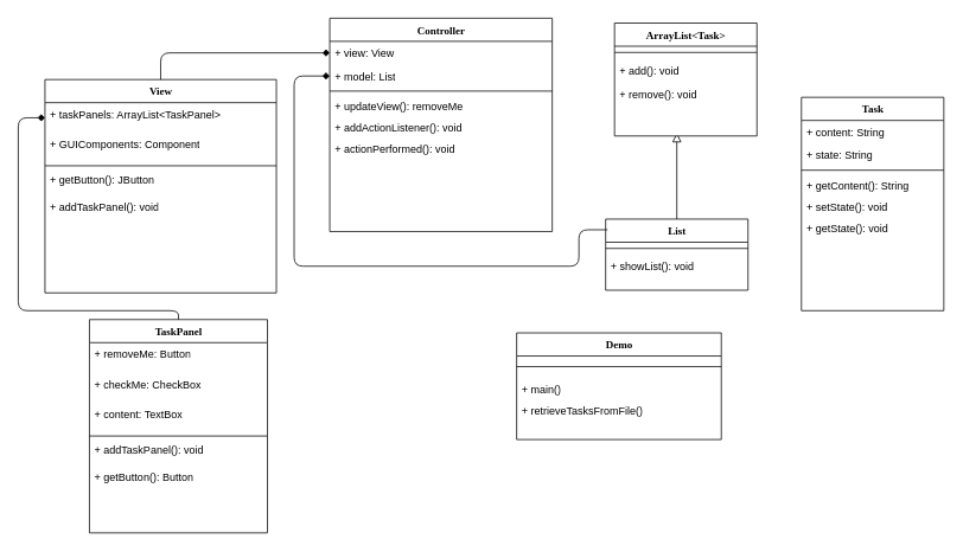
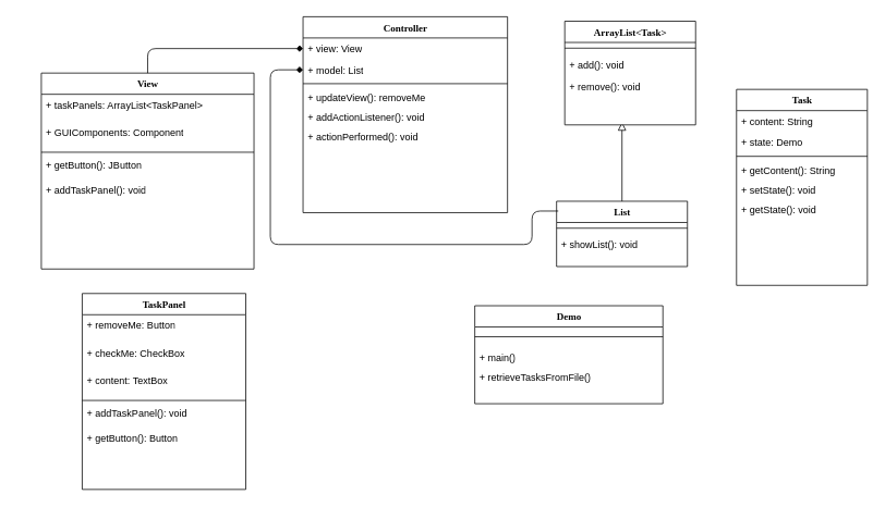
  <mxCell id="0" />
  <mxCell id="1" parent="0" />
  <mxCell id="2" value="View" style="swimlane;html=1;fontStyle=1;align=center;verticalAlign=top;childLayout=stackLayout;horizontal=1;startSize=26;horizontalStack=0;resizeParent=1;resizeLast=0;collapsible=1;marginBottom=0;swimlaneFillColor=#ffffff;rounded=0;shadow=0;comic=0;labelBackgroundColor=none;strokeColor=#000000;strokeWidth=1;fillColor=none;fontFamily=Verdana;fontSize=12;fontColor=#000000;" parent="1" vertex="1"><mxGeometry x="50" y="89" width="260" height="240" as="geometry" /></mxCell>
  <mxCell id="3" value="+ taskPanels: ArrayList&amp;lt;TaskPanel&amp;gt;" style="text;html=1;strokeColor=none;fillColor=none;align=left;verticalAlign=top;spacingLeft=4;spacingRight=4;whiteSpace=wrap;overflow=hidden;rotatable=0;points=[[0,0.5],[1,0.5]];portConstraint=eastwest;" parent="2" vertex="1"><mxGeometry y="26" width="260" height="34" as="geometry" /></mxCell>
  <mxCell id="4" value="+ GUIComponents: Component" style="text;html=1;strokeColor=none;fillColor=none;align=left;verticalAlign=top;spacingLeft=4;spacingRight=4;whiteSpace=wrap;overflow=hidden;rotatable=0;points=[[0,0.5],[1,0.5]];portConstraint=eastwest;" vertex="1" parent="2"><mxGeometry y="60" width="260" height="34" as="geometry" /></mxCell>
  <mxCell id="5" value="" style="line;html=1;strokeWidth=1;fillColor=none;align=left;verticalAlign=middle;spacingTop=-1;spacingLeft=3;spacingRight=3;rotatable=0;labelPosition=right;points=[];portConstraint=eastwest;" parent="2" vertex="1"><mxGeometry y="94" width="260" height="6" as="geometry" /></mxCell>
  <mxCell id="6" value="+ getButton(): JButton" style="text;html=1;strokeColor=none;fillColor=none;align=left;verticalAlign=top;spacingLeft=4;spacingRight=4;whiteSpace=wrap;overflow=hidden;rotatable=0;points=[[0,0.5],[1,0.5]];portConstraint=eastwest;" vertex="1" parent="2"><mxGeometry y="100" width="260" height="30" as="geometry" /></mxCell>
  <mxCell id="7" value="+ addTaskPanel(): void" style="text;html=1;strokeColor=none;fillColor=none;align=left;verticalAlign=top;spacingLeft=4;spacingRight=4;whiteSpace=wrap;overflow=hidden;rotatable=0;points=[[0,0.5],[1,0.5]];portConstraint=eastwest;" parent="2" vertex="1"><mxGeometry y="130" width="260" height="30" as="geometry" /></mxCell>
  <mxCell id="8" value="Controller" style="swimlane;html=1;fontStyle=1;align=center;verticalAlign=top;childLayout=stackLayout;horizontal=1;startSize=26;horizontalStack=0;resizeParent=1;resizeLast=0;collapsible=1;marginBottom=0;swimlaneFillColor=#ffffff;rounded=0;shadow=0;comic=0;labelBackgroundColor=none;strokeColor=#000000;strokeWidth=1;fillColor=none;fontFamily=Verdana;fontSize=12;fontColor=#000000;" parent="1" vertex="1"><mxGeometry x="370" y="20" width="250" height="240" as="geometry" /></mxCell>
  <mxCell id="9" value="+ view: View" style="text;html=1;strokeColor=none;fillColor=none;align=left;verticalAlign=top;spacingLeft=4;spacingRight=4;whiteSpace=wrap;overflow=hidden;rotatable=0;points=[[0,0.5],[1,0.5]];portConstraint=eastwest;" parent="8" vertex="1"><mxGeometry y="26" width="250" height="26" as="geometry" /></mxCell>
  <mxCell id="10" value="+ model: List" style="text;html=1;strokeColor=none;fillColor=none;align=left;verticalAlign=top;spacingLeft=4;spacingRight=4;whiteSpace=wrap;overflow=hidden;rotatable=0;points=[[0,0.5],[1,0.5]];portConstraint=eastwest;" parent="8" vertex="1"><mxGeometry y="52" width="250" height="26" as="geometry" /></mxCell>
  <mxCell id="11" value="" style="line;html=1;strokeWidth=1;fillColor=none;align=left;verticalAlign=middle;spacingTop=-1;spacingLeft=3;spacingRight=3;rotatable=0;labelPosition=right;points=[];portConstraint=eastwest;" parent="8" vertex="1"><mxGeometry y="78" width="250" height="8" as="geometry" /></mxCell>
  <mxCell id="12" value="+ updateView(): removeMe" style="text;html=1;strokeColor=none;fillColor=none;align=left;verticalAlign=top;spacingLeft=4;spacingRight=4;whiteSpace=wrap;overflow=hidden;rotatable=0;points=[[0,0.5],[1,0.5]];portConstraint=eastwest;" parent="8" vertex="1"><mxGeometry y="86" width="250" height="24" as="geometry" /></mxCell>
  <mxCell id="13" value="+ addActionListener(): void" style="text;html=1;strokeColor=none;fillColor=none;align=left;verticalAlign=top;spacingLeft=4;spacingRight=4;whiteSpace=wrap;overflow=hidden;rotatable=0;points=[[0,0.5],[1,0.5]];portConstraint=eastwest;" vertex="1" parent="8"><mxGeometry y="110" width="250" height="24" as="geometry" /></mxCell>
  <mxCell id="14" value="+ actionPerformed(): void" style="text;html=1;strokeColor=none;fillColor=none;align=left;verticalAlign=top;spacingLeft=4;spacingRight=4;whiteSpace=wrap;overflow=hidden;rotatable=0;points=[[0,0.5],[1,0.5]];portConstraint=eastwest;" vertex="1" parent="8"><mxGeometry y="134" width="250" height="24" as="geometry" /></mxCell>
  <mxCell id="15" value="List" style="swimlane;html=1;fontStyle=1;align=center;verticalAlign=top;childLayout=stackLayout;horizontal=1;startSize=26;horizontalStack=0;resizeParent=1;resizeLast=0;collapsible=1;marginBottom=0;swimlaneFillColor=#ffffff;rounded=0;shadow=0;comic=0;labelBackgroundColor=none;strokeColor=#000000;strokeWidth=1;fillColor=none;fontFamily=Verdana;fontSize=12;fontColor=#000000;" vertex="1" parent="1"><mxGeometry x="680" y="246" width="160" height="80" as="geometry" /></mxCell>
  <mxCell id="16" value="" style="line;html=1;strokeWidth=1;fillColor=none;align=left;verticalAlign=middle;spacingTop=-1;spacingLeft=3;spacingRight=3;rotatable=0;labelPosition=right;points=[];portConstraint=eastwest;" vertex="1" parent="15"><mxGeometry y="26" width="160" height="14" as="geometry" /></mxCell>
  <mxCell id="17" value="+ showList(): void" style="text;html=1;strokeColor=none;fillColor=none;align=left;verticalAlign=top;spacingLeft=4;spacingRight=4;whiteSpace=wrap;overflow=hidden;rotatable=0;points=[[0,0.5],[1,0.5]];portConstraint=eastwest;" vertex="1" parent="15"><mxGeometry y="40" width="160" height="26" as="geometry" /></mxCell>
  <mxCell id="18" value="Demo" style="swimlane;html=1;fontStyle=1;align=center;verticalAlign=top;childLayout=stackLayout;horizontal=1;startSize=26;horizontalStack=0;resizeParent=1;resizeLast=0;collapsible=1;marginBottom=0;swimlaneFillColor=#ffffff;rounded=0;shadow=0;comic=0;labelBackgroundColor=none;strokeColor=#000000;strokeWidth=1;fillColor=none;fontFamily=Verdana;fontSize=12;fontColor=#000000;" vertex="1" parent="1"><mxGeometry x="580" y="374" width="230" height="120" as="geometry" /></mxCell>
  <mxCell id="19" value="" style="line;html=1;strokeWidth=1;fillColor=none;align=left;verticalAlign=middle;spacingTop=-1;spacingLeft=3;spacingRight=3;rotatable=0;labelPosition=right;points=[];portConstraint=eastwest;" vertex="1" parent="18"><mxGeometry y="26" width="230" height="24" as="geometry" /></mxCell>
  <mxCell id="20" value="+ main()" style="text;html=1;strokeColor=none;fillColor=none;align=left;verticalAlign=top;spacingLeft=4;spacingRight=4;whiteSpace=wrap;overflow=hidden;rotatable=0;points=[[0,0.5],[1,0.5]];portConstraint=eastwest;" vertex="1" parent="18"><mxGeometry y="50" width="230" height="24" as="geometry" /></mxCell>
  <mxCell id="21" value="+ retrieveTasksFromFile()" style="text;html=1;strokeColor=none;fillColor=none;align=left;verticalAlign=top;spacingLeft=4;spacingRight=4;whiteSpace=wrap;overflow=hidden;rotatable=0;points=[[0,0.5],[1,0.5]];portConstraint=eastwest;" vertex="1" parent="18"><mxGeometry y="74" width="230" height="36" as="geometry" /></mxCell>
  <mxCell id="22" value="Task" style="swimlane;html=1;fontStyle=1;align=center;verticalAlign=top;childLayout=stackLayout;horizontal=1;startSize=26;horizontalStack=0;resizeParent=1;resizeLast=0;collapsible=1;marginBottom=0;swimlaneFillColor=#ffffff;rounded=0;shadow=0;comic=0;labelBackgroundColor=none;strokeColor=#000000;strokeWidth=1;fillColor=none;fontFamily=Verdana;fontSize=12;fontColor=#000000;" vertex="1" parent="1"><mxGeometry x="900" y="109" width="160" height="240" as="geometry" /></mxCell>
  <mxCell id="23" value="+ content: String" style="text;html=1;strokeColor=none;fillColor=none;align=left;verticalAlign=top;spacingLeft=4;spacingRight=4;whiteSpace=wrap;overflow=hidden;rotatable=0;points=[[0,0.5],[1,0.5]];portConstraint=eastwest;" vertex="1" parent="22"><mxGeometry y="26" width="160" height="26" as="geometry" /></mxCell>
- <mxCell id="24" value="+ state: String" style="text;html=1;strokeColor=none;fillColor=none;align=left;verticalAlign=top;spacingLeft=4;spacingRight=4;whiteSpace=wrap;overflow=hidden;rotatable=0;points=[[0,0.5],[1,0.5]];portConstraint=eastwest;" vertex="1" parent="22"><mxGeometry y="52" width="160" height="26" as="geometry" /></mxCell>
+ <mxCell id="24" value="+ state: Demo" style="text;html=1;strokeColor=none;fillColor=none;align=left;verticalAlign=top;spacingLeft=4;spacingRight=4;whiteSpace=wrap;overflow=hidden;rotatable=0;points=[[0,0.5],[1,0.5]];portConstraint=eastwest;" vertex="1" parent="22"><mxGeometry y="52" width="160" height="26" as="geometry" /></mxCell>
  <mxCell id="25" value="" style="line;html=1;strokeWidth=1;fillColor=none;align=left;verticalAlign=middle;spacingTop=-1;spacingLeft=3;spacingRight=3;rotatable=0;labelPosition=right;points=[];portConstraint=eastwest;" vertex="1" parent="22"><mxGeometry y="78" width="160" height="8" as="geometry" /></mxCell>
  <mxCell id="26" value="+ getContent(): String" style="text;html=1;strokeColor=none;fillColor=none;align=left;verticalAlign=top;spacingLeft=4;spacingRight=4;whiteSpace=wrap;overflow=hidden;rotatable=0;points=[[0,0.5],[1,0.5]];portConstraint=eastwest;" vertex="1" parent="22"><mxGeometry y="86" width="160" height="24" as="geometry" /></mxCell>
  <mxCell id="27" value="&lt;div&gt;+ setState(): void&lt;/div&gt;" style="text;html=1;strokeColor=none;fillColor=none;align=left;verticalAlign=top;spacingLeft=4;spacingRight=4;whiteSpace=wrap;overflow=hidden;rotatable=0;points=[[0,0.5],[1,0.5]];portConstraint=eastwest;" vertex="1" parent="22"><mxGeometry y="110" width="160" height="24" as="geometry" /></mxCell>
  <mxCell id="28" value="&lt;div&gt;+ getState(): void&lt;/div&gt;" style="text;html=1;strokeColor=none;fillColor=none;align=left;verticalAlign=top;spacingLeft=4;spacingRight=4;whiteSpace=wrap;overflow=hidden;rotatable=0;points=[[0,0.5],[1,0.5]];portConstraint=eastwest;" vertex="1" parent="22"><mxGeometry y="134" width="160" height="24" as="geometry" /></mxCell>
  <mxCell id="29" value="TaskPanel" style="swimlane;html=1;fontStyle=1;align=center;verticalAlign=top;childLayout=stackLayout;horizontal=1;startSize=26;horizontalStack=0;resizeParent=1;resizeLast=0;collapsible=1;marginBottom=0;swimlaneFillColor=#ffffff;rounded=0;shadow=0;comic=0;labelBackgroundColor=none;strokeColor=#000000;strokeWidth=1;fillColor=none;fontFamily=Verdana;fontSize=12;fontColor=#000000;" vertex="1" parent="1"><mxGeometry x="100" y="359" width="200" height="240" as="geometry" /></mxCell>
  <mxCell id="30" value="+ removeMe: Button" style="text;html=1;strokeColor=none;fillColor=none;align=left;verticalAlign=top;spacingLeft=4;spacingRight=4;whiteSpace=wrap;overflow=hidden;rotatable=0;points=[[0,0.5],[1,0.5]];portConstraint=eastwest;" vertex="1" parent="29"><mxGeometry y="26" width="200" height="34" as="geometry" /></mxCell>
  <mxCell id="31" value="+ checkMe: CheckBox" style="text;html=1;strokeColor=none;fillColor=none;align=left;verticalAlign=top;spacingLeft=4;spacingRight=4;whiteSpace=wrap;overflow=hidden;rotatable=0;points=[[0,0.5],[1,0.5]];portConstraint=eastwest;" vertex="1" parent="29"><mxGeometry y="60" width="200" height="34" as="geometry" /></mxCell>
  <mxCell id="32" value="+ content: TextBox" style="text;html=1;strokeColor=none;fillColor=none;align=left;verticalAlign=top;spacingLeft=4;spacingRight=4;whiteSpace=wrap;overflow=hidden;rotatable=0;points=[[0,0.5],[1,0.5]];portConstraint=eastwest;" vertex="1" parent="29"><mxGeometry y="94" width="200" height="34" as="geometry" /></mxCell>
  <mxCell id="33" value="" style="line;html=1;strokeWidth=1;fillColor=none;align=left;verticalAlign=middle;spacingTop=-1;spacingLeft=3;spacingRight=3;rotatable=0;labelPosition=right;points=[];portConstraint=eastwest;" vertex="1" parent="29"><mxGeometry y="128" width="200" height="6" as="geometry" /></mxCell>
  <mxCell id="34" value="+ addTaskPanel(): void" style="text;html=1;strokeColor=none;fillColor=none;align=left;verticalAlign=top;spacingLeft=4;spacingRight=4;whiteSpace=wrap;overflow=hidden;rotatable=0;points=[[0,0.5],[1,0.5]];portConstraint=eastwest;" vertex="1" parent="29"><mxGeometry y="134" width="200" height="30" as="geometry" /></mxCell>
  <mxCell id="35" value="+ getButton(): Button" style="text;html=1;strokeColor=none;fillColor=none;align=left;verticalAlign=top;spacingLeft=4;spacingRight=4;whiteSpace=wrap;overflow=hidden;rotatable=0;points=[[0,0.5],[1,0.5]];portConstraint=eastwest;" vertex="1" parent="29"><mxGeometry y="164" width="200" height="30" as="geometry" /></mxCell>
  <mxCell id="36" value="" style="endArrow=block;html=1;exitX=0.5;exitY=0;exitDx=0;exitDy=0;endFill=0;strokeWidth=1;endSize=8;" edge="1" parent="1" source="15"><mxGeometry width="50" height="50" relative="1" as="geometry"><mxPoint x="750" y="246" as="sourcePoint" /><mxPoint x="760" y="149" as="targetPoint" /></mxGeometry></mxCell>
  <mxCell id="37" value="ArrayList&amp;lt;Task&amp;gt;" style="swimlane;html=1;fontStyle=1;align=center;verticalAlign=top;childLayout=stackLayout;horizontal=1;startSize=26;horizontalStack=0;resizeParent=1;resizeLast=0;collapsible=1;marginBottom=0;swimlaneFillColor=#ffffff;rounded=0;shadow=0;comic=0;labelBackgroundColor=none;strokeColor=#000000;strokeWidth=1;fillColor=none;fontFamily=Verdana;fontSize=12;fontColor=#000000;" vertex="1" parent="1"><mxGeometry x="690" y="25.5" width="160" height="127" as="geometry" /></mxCell>
  <mxCell id="38" value="" style="line;html=1;strokeWidth=1;fillColor=none;align=left;verticalAlign=middle;spacingTop=-1;spacingLeft=3;spacingRight=3;rotatable=0;labelPosition=right;points=[];portConstraint=eastwest;" vertex="1" parent="37"><mxGeometry y="26" width="160" height="14" as="geometry" /></mxCell>
  <mxCell id="39" value="+ add(): void" style="text;html=1;strokeColor=none;fillColor=none;align=left;verticalAlign=top;spacingLeft=4;spacingRight=4;whiteSpace=wrap;overflow=hidden;rotatable=0;points=[[0,0.5],[1,0.5]];portConstraint=eastwest;" vertex="1" parent="37"><mxGeometry y="40" width="160" height="26" as="geometry" /></mxCell>
  <mxCell id="40" value="+ remove(): void" style="text;html=1;strokeColor=none;fillColor=none;align=left;verticalAlign=top;spacingLeft=4;spacingRight=4;whiteSpace=wrap;overflow=hidden;rotatable=0;points=[[0,0.5],[1,0.5]];portConstraint=eastwest;" vertex="1" parent="37"><mxGeometry y="66" width="160" height="26" as="geometry" /></mxCell>
  <mxCell id="41" value="" style="endArrow=diamond;html=1;strokeWidth=1;entryX=0;entryY=0.5;entryDx=0;entryDy=0;exitX=0.013;exitY=0.15;exitDx=0;exitDy=0;exitPerimeter=0;endFill=1;" edge="1" parent="1" source="15" target="10"><mxGeometry width="50" height="50" relative="1" as="geometry"><mxPoint x="320" y="99" as="sourcePoint" /><mxPoint x="370" y="49" as="targetPoint" /><Array as="points"><mxPoint x="650" y="258" /><mxPoint x="650" y="299" /><mxPoint x="330" y="299" /><mxPoint x="330" y="85" /></Array></mxGeometry></mxCell>
  <mxCell id="42" value="" style="endArrow=diamond;html=1;strokeWidth=1;entryX=0;entryY=0.5;entryDx=0;entryDy=0;exitX=0.5;exitY=0;exitDx=0;exitDy=0;endFill=1;" edge="1" parent="1" source="2" target="9"><mxGeometry width="50" height="50" relative="1" as="geometry"><mxPoint x="180" y="59" as="sourcePoint" /><mxPoint x="250" y="28.5" as="targetPoint" /><Array as="points"><mxPoint x="180" y="59" /></Array></mxGeometry></mxCell>
- <mxCell id="43" value="" style="endArrow=diamond;html=1;strokeWidth=1;entryX=0;entryY=0.5;entryDx=0;entryDy=0;exitX=0.5;exitY=0;exitDx=0;exitDy=0;endFill=1;" edge="1" parent="1" source="29" target="3"><mxGeometry width="50" height="50" relative="1" as="geometry"><mxPoint x="30" y="409" as="sourcePoint" /><mxPoint x="80" y="359" as="targetPoint" /><Array as="points"><mxPoint x="200" y="349" /><mxPoint x="20" y="349" /><mxPoint x="20" y="132" /></Array></mxGeometry></mxCell>
